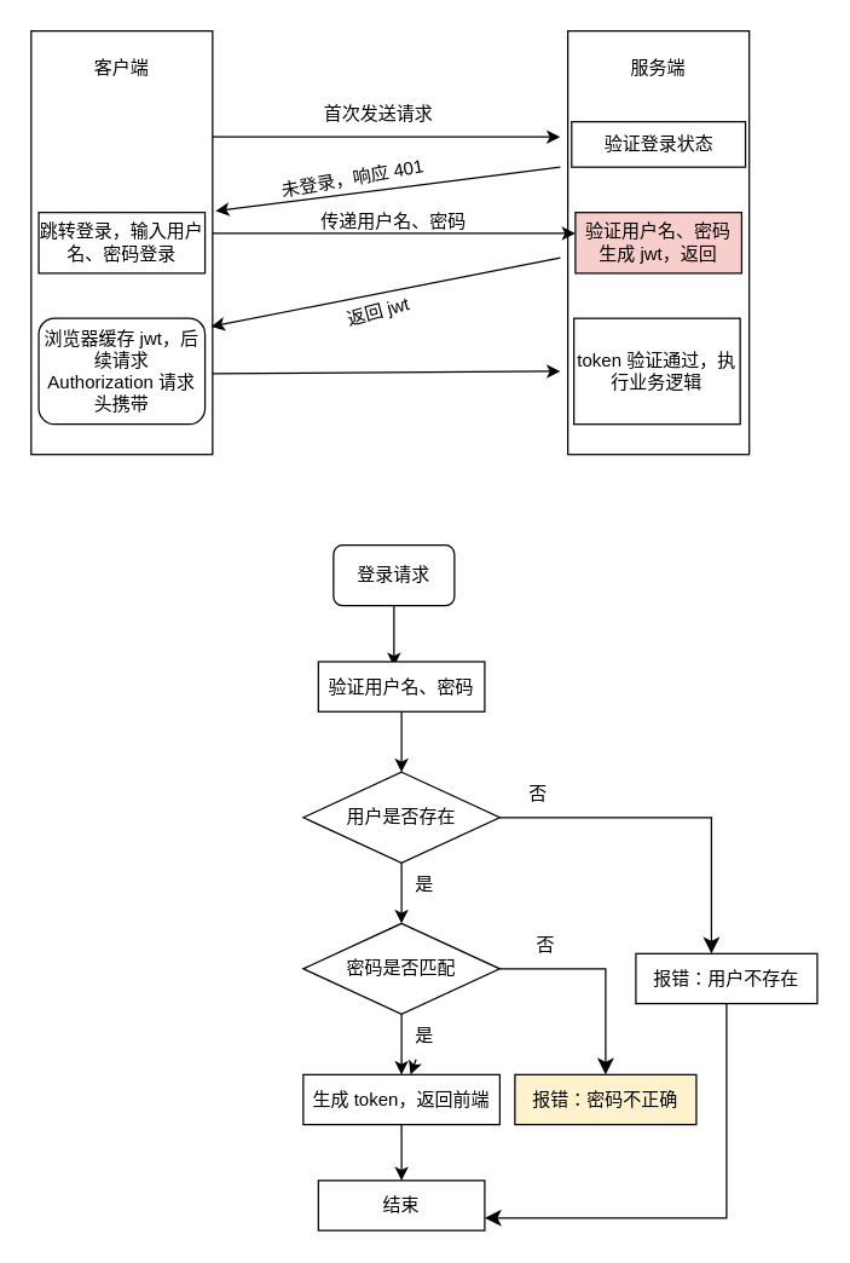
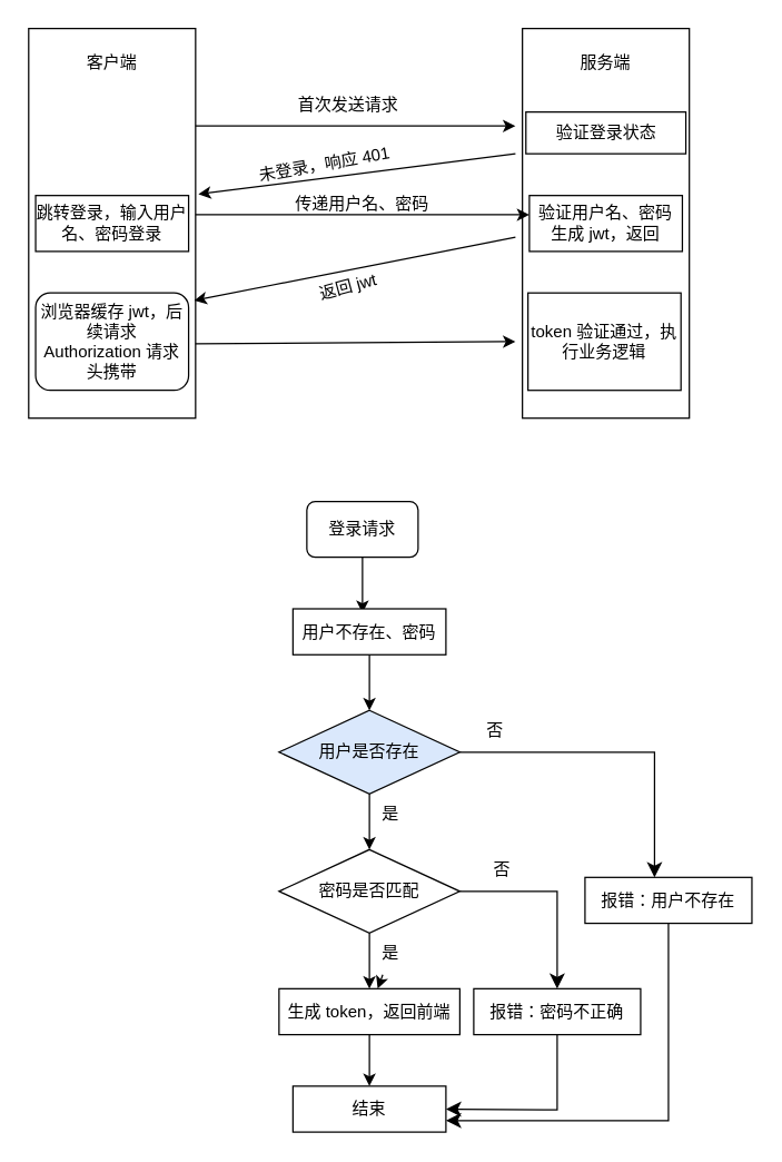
  <mxCell id="0" />
  <mxCell id="1" parent="0" />
  <mxCell id="2" value="" style="rounded=0;whiteSpace=wrap;html=1;" parent="1" vertex="1"><mxGeometry x="20" y="20" width="120" height="280" as="geometry" /></mxCell>
  <mxCell id="3" value="" style="rounded=0;whiteSpace=wrap;html=1;" parent="1" vertex="1"><mxGeometry x="375" y="20" width="120" height="280" as="geometry" /></mxCell>
  <mxCell id="4" value="客户端" style="text;html=1;strokeColor=none;fillColor=none;align=center;verticalAlign=middle;whiteSpace=wrap;rounded=0;" parent="1" vertex="1"><mxGeometry x="50" y="30" width="60" height="30" as="geometry" /></mxCell>
  <mxCell id="5" value="服务端" style="text;html=1;strokeColor=none;fillColor=none;align=center;verticalAlign=middle;whiteSpace=wrap;rounded=0;" parent="1" vertex="1"><mxGeometry x="405" y="30" width="60" height="30" as="geometry" /></mxCell>
  <mxCell id="6" value="" style="endArrow=classic;html=1;" parent="1" edge="1"><mxGeometry width="50" height="50" relative="1" as="geometry"><mxPoint x="140" y="90" as="sourcePoint" /><mxPoint x="370" y="90" as="targetPoint" /></mxGeometry></mxCell>
  <mxCell id="7" value="首次发送请求" style="text;html=1;strokeColor=none;fillColor=none;align=center;verticalAlign=middle;whiteSpace=wrap;rounded=0;" parent="1" vertex="1"><mxGeometry x="210" y="60" width="80" height="30" as="geometry" /></mxCell>
  <mxCell id="8" value="验证登录状态" style="rounded=0;whiteSpace=wrap;html=1;" parent="1" vertex="1"><mxGeometry x="377.5" y="80" width="115" height="30" as="geometry" /></mxCell>
  <mxCell id="9" value="" style="endArrow=classic;html=1;entryX=1.017;entryY=0.425;entryDx=0;entryDy=0;entryPerimeter=0;" parent="1" target="2" edge="1"><mxGeometry width="50" height="50" relative="1" as="geometry"><mxPoint x="370" y="110" as="sourcePoint" /><mxPoint x="290" y="150" as="targetPoint" /></mxGeometry></mxCell>
  <mxCell id="10" value="未登录，响应 401" style="text;html=1;strokeColor=none;fillColor=none;align=center;verticalAlign=middle;whiteSpace=wrap;rounded=0;rotation=-10;" parent="1" vertex="1"><mxGeometry x="183" y="103" width="100" height="30" as="geometry" /></mxCell>
  <mxCell id="11" value="跳转登录，输入用户名、密码登录" style="rounded=0;whiteSpace=wrap;html=1;" parent="1" vertex="1"><mxGeometry x="25" y="140" width="110" height="40.18" as="geometry" /></mxCell>
  <mxCell id="12" value="" style="endArrow=classic;html=1;exitX=1;exitY=0.478;exitDx=0;exitDy=0;exitPerimeter=0;entryX=0.042;entryY=0.478;entryDx=0;entryDy=0;entryPerimeter=0;" parent="1" source="2" target="3" edge="1"><mxGeometry width="50" height="50" relative="1" as="geometry"><mxPoint x="240" y="190" as="sourcePoint" /><mxPoint x="290" y="140" as="targetPoint" /></mxGeometry></mxCell>
- <mxCell id="13" value="验证用户名、密码&lt;br&gt;生成 jwt，返回" style="rounded=0;whiteSpace=wrap;html=1;fillColor=#f8cecc;" parent="1" vertex="1"><mxGeometry x="380" y="140" width="110" height="40.18" as="geometry" /></mxCell>
+ <mxCell id="13" value="验证用户名、密码&lt;br&gt;生成 jwt，返回" style="rounded=0;whiteSpace=wrap;html=1;" parent="1" vertex="1"><mxGeometry x="380" y="140" width="110" height="40.18" as="geometry" /></mxCell>
  <mxCell id="14" value="" style="endArrow=classic;html=1;entryX=0.992;entryY=0.698;entryDx=0;entryDy=0;entryPerimeter=0;" parent="1" target="2" edge="1"><mxGeometry width="50" height="50" relative="1" as="geometry"><mxPoint x="370" y="170" as="sourcePoint" /><mxPoint x="290" y="140" as="targetPoint" /></mxGeometry></mxCell>
  <mxCell id="15" value="返回 jwt" style="text;html=1;strokeColor=none;fillColor=none;align=center;verticalAlign=middle;whiteSpace=wrap;rounded=0;rotation=-15;" parent="1" vertex="1"><mxGeometry x="200" y="191" width="100" height="30" as="geometry" /></mxCell>
  <mxCell id="16" value="传递用户名、密码" style="text;html=1;strokeColor=none;fillColor=none;align=center;verticalAlign=middle;whiteSpace=wrap;rounded=0;" parent="1" vertex="1"><mxGeometry x="210" y="131" width="100" height="30" as="geometry" /></mxCell>
  <mxCell id="17" value="浏览器缓存 jwt，后续请求 Authorization 请求头携带" style="whiteSpace=wrap;html=1;rounded=1;" parent="1" vertex="1"><mxGeometry x="25" y="210" width="110" height="70" as="geometry" /></mxCell>
  <mxCell id="18" value="" style="endArrow=classic;html=1;exitX=1;exitY=0.809;exitDx=0;exitDy=0;exitPerimeter=0;" parent="1" source="2" edge="1"><mxGeometry width="50" height="50" relative="1" as="geometry"><mxPoint x="240" y="220" as="sourcePoint" /><mxPoint x="370" y="245" as="targetPoint" /></mxGeometry></mxCell>
  <mxCell id="19" value="token 验证通过，执行业务逻辑" style="rounded=0;whiteSpace=wrap;html=1;" parent="1" vertex="1"><mxGeometry x="379" y="210" width="110" height="70" as="geometry" /></mxCell>
  <mxCell id="20" value="登录请求" style="whiteSpace=wrap;html=1;rounded=1;" vertex="1" parent="1"><mxGeometry x="220" y="360" width="80" height="40" as="geometry" /></mxCell>
  <mxCell id="21" value="" style="endArrow=classic;html=1;exitX=0.5;exitY=1;exitDx=0;exitDy=0;" edge="1" parent="1" source="20"><mxGeometry width="50" height="50" relative="1" as="geometry"><mxPoint x="230" y="470" as="sourcePoint" /><mxPoint x="260" y="440" as="targetPoint" /></mxGeometry></mxCell>
  <mxCell id="22" style="edgeStyle=none;html=1;entryX=0.5;entryY=0;entryDx=0;entryDy=0;" edge="1" parent="1" source="23" target="25"><mxGeometry relative="1" as="geometry" /></mxCell>
- <mxCell id="23" value="验证用户名、密码" style="rounded=0;whiteSpace=wrap;html=1;" vertex="1" parent="1"><mxGeometry x="210" y="437" width="110" height="33" as="geometry" /></mxCell>
+ <mxCell id="23" value="用户不存在、密码" style="rounded=0;whiteSpace=wrap;html=1;" vertex="1" parent="1"><mxGeometry x="210" y="437" width="110" height="33" as="geometry" /></mxCell>
  <mxCell id="24" style="edgeStyle=none;html=1;" edge="1" parent="1" source="25"><mxGeometry relative="1" as="geometry"><mxPoint x="265" y="610" as="targetPoint" /></mxGeometry></mxCell>
- <mxCell id="25" value="用户是否存在" style="rhombus;whiteSpace=wrap;html=1;" vertex="1" parent="1"><mxGeometry x="200" y="510" width="130" height="60" as="geometry" /></mxCell>
+ <mxCell id="25" value="用户是否存在" style="rhombus;whiteSpace=wrap;html=1;fillColor=#dae8fc;" vertex="1" parent="1"><mxGeometry x="200" y="510" width="130" height="60" as="geometry" /></mxCell>
  <mxCell id="26" value="是" style="text;html=1;align=center;verticalAlign=middle;resizable=0;points=[];autosize=1;strokeColor=none;fillColor=none;" vertex="1" parent="1"><mxGeometry x="260" y="570" width="40" height="30" as="geometry" /></mxCell>
  <mxCell id="27" style="edgeStyle=none;html=1;" edge="1" parent="1" source="28"><mxGeometry relative="1" as="geometry"><mxPoint x="265" y="710" as="targetPoint" /></mxGeometry></mxCell>
  <mxCell id="28" value="密码是否匹配" style="rhombus;whiteSpace=wrap;html=1;" vertex="1" parent="1"><mxGeometry x="200" y="610" width="130" height="60" as="geometry" /></mxCell>
  <mxCell id="29" value="" style="edgeStyle=none;html=1;" edge="1" parent="1" source="30" target="32"><mxGeometry relative="1" as="geometry" /></mxCell>
  <mxCell id="30" value="是" style="text;html=1;align=center;verticalAlign=middle;resizable=0;points=[];autosize=1;strokeColor=none;fillColor=none;" vertex="1" parent="1"><mxGeometry x="260" y="670" width="40" height="30" as="geometry" /></mxCell>
  <mxCell id="31" style="edgeStyle=none;html=1;" edge="1" parent="1" source="32"><mxGeometry relative="1" as="geometry"><mxPoint x="265" y="780" as="targetPoint" /></mxGeometry></mxCell>
  <mxCell id="32" value="生成 token，返回前端" style="rounded=0;whiteSpace=wrap;html=1;" vertex="1" parent="1"><mxGeometry x="200" y="710" width="130" height="33" as="geometry" /></mxCell>
  <mxCell id="33" value="结束" style="rounded=0;whiteSpace=wrap;html=1;" vertex="1" parent="1"><mxGeometry x="210" y="780" width="110" height="33" as="geometry" /></mxCell>
  <mxCell id="34" value="" style="edgeStyle=segmentEdgeStyle;endArrow=classic;html=1;curved=0;rounded=0;endSize=8;startSize=8;" edge="1" parent="1"><mxGeometry width="50" height="50" relative="1" as="geometry"><mxPoint x="330" y="540" as="sourcePoint" /><mxPoint x="470" y="630" as="targetPoint" /></mxGeometry></mxCell>
  <mxCell id="35" value="报错：用户不存在" style="rounded=0;whiteSpace=wrap;html=1;" vertex="1" parent="1"><mxGeometry x="420" y="630" width="120" height="33" as="geometry" /></mxCell>
  <mxCell id="36" value="" style="edgeStyle=segmentEdgeStyle;endArrow=classic;html=1;curved=0;rounded=0;endSize=8;startSize=8;exitX=1;exitY=0.5;exitDx=0;exitDy=0;" edge="1" parent="1" source="28"><mxGeometry width="50" height="50" relative="1" as="geometry"><mxPoint x="410" y="750" as="sourcePoint" /><mxPoint x="400" y="710" as="targetPoint" /></mxGeometry></mxCell>
- <mxCell id="37" value="报错：密码不正确" style="rounded=0;whiteSpace=wrap;html=1;fillColor=#fff2cc;" vertex="1" parent="1"><mxGeometry x="340" y="710" width="120" height="33" as="geometry" /></mxCell>
+ <mxCell id="37" value="报错：密码不正确" style="rounded=0;whiteSpace=wrap;html=1;" vertex="1" parent="1"><mxGeometry x="340" y="710" width="120" height="33" as="geometry" /></mxCell>
+ <mxCell id="38" value="" style="edgeStyle=segmentEdgeStyle;endArrow=classic;html=1;curved=0;rounded=0;endSize=8;startSize=8;exitX=0.5;exitY=1;exitDx=0;exitDy=0;entryX=1;entryY=0.5;entryDx=0;entryDy=0;" edge="1" parent="1" source="37" target="33"><mxGeometry width="50" height="50" relative="1" as="geometry"><mxPoint x="410" y="750" as="sourcePoint" /><mxPoint x="460" y="700" as="targetPoint" /><Array as="points"><mxPoint x="400" y="797" /><mxPoint x="390" y="797" /></Array></mxGeometry></mxCell>
  <mxCell id="39" value="" style="edgeStyle=segmentEdgeStyle;endArrow=classic;html=1;curved=0;rounded=0;endSize=8;startSize=8;exitX=0.5;exitY=1;exitDx=0;exitDy=0;entryX=1;entryY=0.75;entryDx=0;entryDy=0;" edge="1" parent="1" source="35" target="33"><mxGeometry width="50" height="50" relative="1" as="geometry"><mxPoint x="485" y="759" as="sourcePoint" /><mxPoint x="405" y="812.5" as="targetPoint" /><Array as="points"><mxPoint x="480" y="805" /></Array></mxGeometry></mxCell>
  <mxCell id="40" value="否" style="text;html=1;align=center;verticalAlign=middle;resizable=0;points=[];autosize=1;strokeColor=none;fillColor=none;" vertex="1" parent="1"><mxGeometry x="335" y="510" width="40" height="30" as="geometry" /></mxCell>
  <mxCell id="41" value="否" style="text;html=1;align=center;verticalAlign=middle;resizable=0;points=[];autosize=1;strokeColor=none;fillColor=none;" vertex="1" parent="1"><mxGeometry x="340" y="610" width="40" height="30" as="geometry" /></mxCell>
